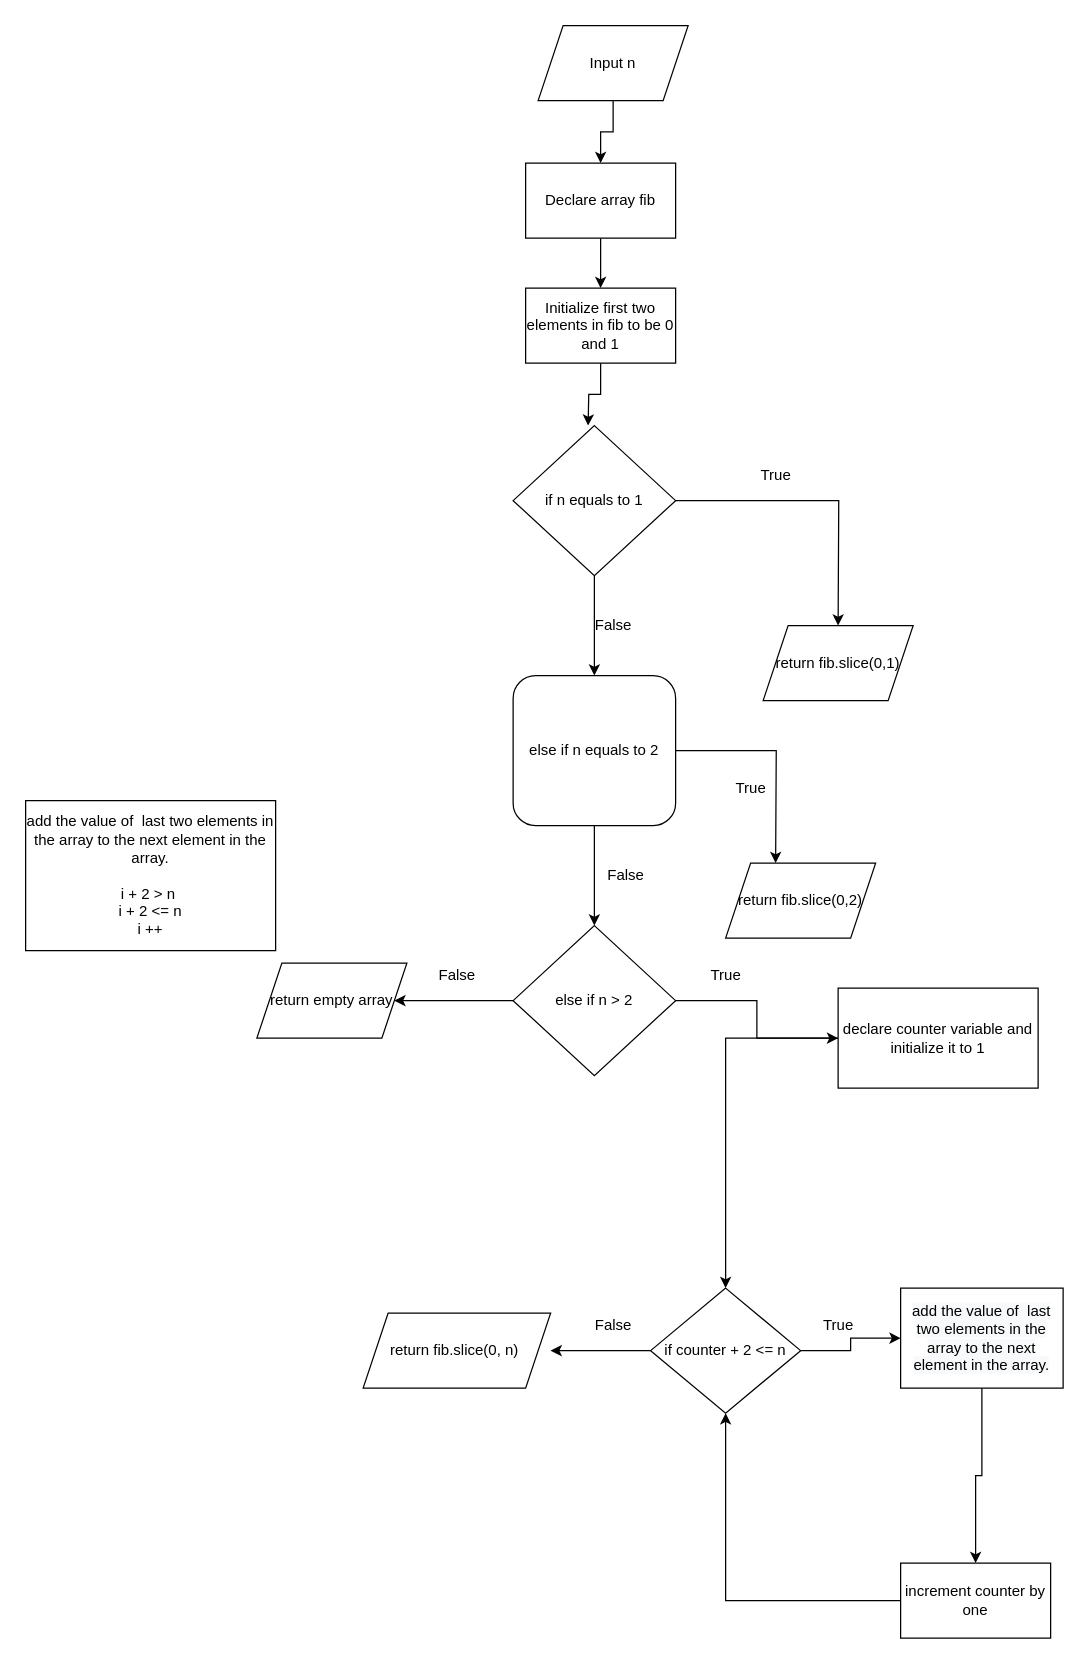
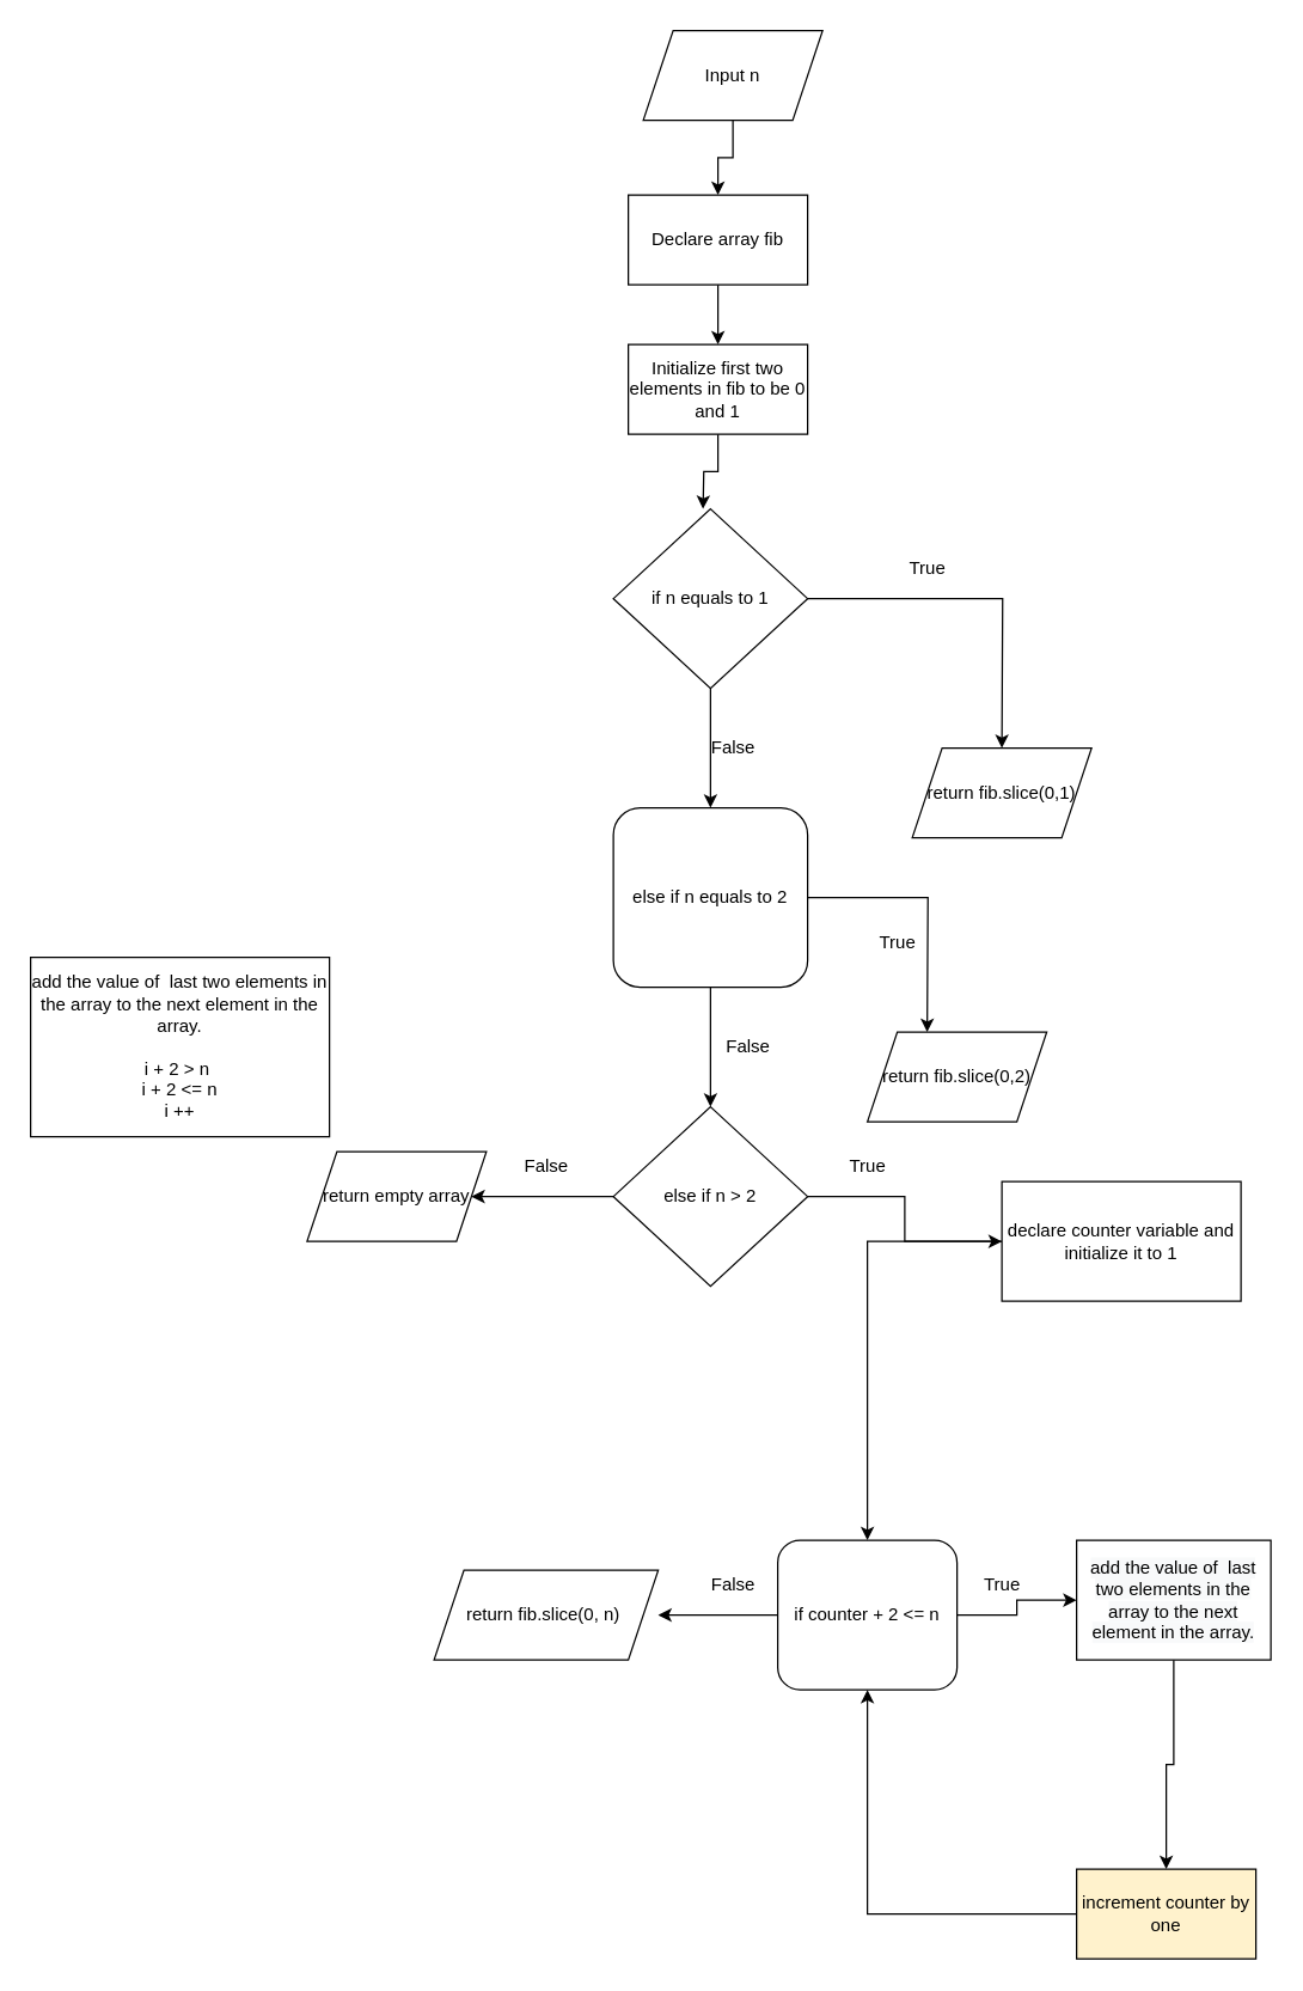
  <mxCell id="0" />
  <mxCell id="1" parent="0" />
  <mxCell id="2" value="" style="edgeStyle=orthogonalEdgeStyle;rounded=0;orthogonalLoop=1;jettySize=auto;html=1;" edge="1" parent="1" source="3" target="5"><mxGeometry relative="1" as="geometry" /></mxCell>
  <mxCell id="3" value="Input n" style="shape=parallelogram;perimeter=parallelogramPerimeter;whiteSpace=wrap;html=1;fixedSize=1;" vertex="1" parent="1"><mxGeometry x="430" y="20" width="120" height="60" as="geometry" /></mxCell>
  <mxCell id="4" value="" style="edgeStyle=orthogonalEdgeStyle;rounded=0;orthogonalLoop=1;jettySize=auto;html=1;" edge="1" parent="1" source="5" target="7"><mxGeometry relative="1" as="geometry" /></mxCell>
  <mxCell id="5" value="Declare array fib" style="rounded=0;whiteSpace=wrap;html=1;" vertex="1" parent="1"><mxGeometry x="420" y="130" width="120" height="60" as="geometry" /></mxCell>
  <mxCell id="6" value="" style="edgeStyle=orthogonalEdgeStyle;rounded=0;orthogonalLoop=1;jettySize=auto;html=1;" edge="1" parent="1" source="7"><mxGeometry relative="1" as="geometry"><mxPoint x="470" y="340" as="targetPoint" /></mxGeometry></mxCell>
  <mxCell id="7" value="Initialize first two elements in fib to be 0 and 1" style="rounded=0;whiteSpace=wrap;html=1;" vertex="1" parent="1"><mxGeometry x="420" y="230" width="120" height="60" as="geometry" /></mxCell>
  <mxCell id="8" value="" style="edgeStyle=orthogonalEdgeStyle;rounded=0;orthogonalLoop=1;jettySize=auto;html=1;" edge="1" parent="1" source="10"><mxGeometry relative="1" as="geometry"><mxPoint x="670" y="500" as="targetPoint" /></mxGeometry></mxCell>
  <mxCell id="9" value="" style="edgeStyle=orthogonalEdgeStyle;rounded=0;orthogonalLoop=1;jettySize=auto;html=1;" edge="1" parent="1" source="10" target="14"><mxGeometry relative="1" as="geometry" /></mxCell>
  <mxCell id="10" value="if n equals to 1" style="rhombus;whiteSpace=wrap;html=1;" vertex="1" parent="1"><mxGeometry x="410" y="340" width="130" height="120" as="geometry" /></mxCell>
  <mxCell id="11" value="True&lt;br&gt;" style="text;html=1;align=center;verticalAlign=middle;resizable=0;points=[];autosize=1;strokeColor=none;fillColor=none;" vertex="1" parent="1"><mxGeometry x="600" y="370" width="40" height="20" as="geometry" /></mxCell>
  <mxCell id="12" value="" style="edgeStyle=orthogonalEdgeStyle;rounded=0;orthogonalLoop=1;jettySize=auto;html=1;" edge="1" parent="1" source="14"><mxGeometry relative="1" as="geometry"><mxPoint x="620" y="690" as="targetPoint" /></mxGeometry></mxCell>
  <mxCell id="13" value="" style="edgeStyle=orthogonalEdgeStyle;rounded=0;orthogonalLoop=1;jettySize=auto;html=1;" edge="1" parent="1" source="14" target="19"><mxGeometry relative="1" as="geometry" /></mxCell>
  <mxCell id="14" value="else if n equals to 2" style="whiteSpace=wrap;html=1;rounded=1;" vertex="1" parent="1"><mxGeometry x="410" y="540" width="130" height="120" as="geometry" /></mxCell>
  <mxCell id="15" value="False" style="text;html=1;align=center;verticalAlign=middle;resizable=0;points=[];autosize=1;strokeColor=none;fillColor=none;" vertex="1" parent="1"><mxGeometry x="470" y="490" width="40" height="20" as="geometry" /></mxCell>
  <mxCell id="16" value="True" style="text;html=1;align=center;verticalAlign=middle;resizable=0;points=[];autosize=1;strokeColor=none;fillColor=none;" vertex="1" parent="1"><mxGeometry x="580" y="620" width="40" height="20" as="geometry" /></mxCell>
  <mxCell id="17" value="" style="edgeStyle=orthogonalEdgeStyle;rounded=0;orthogonalLoop=1;jettySize=auto;html=1;" edge="1" parent="1" source="19" target="21"><mxGeometry relative="1" as="geometry" /></mxCell>
  <mxCell id="18" value="" style="edgeStyle=orthogonalEdgeStyle;rounded=0;orthogonalLoop=1;jettySize=auto;html=1;" edge="1" parent="1" source="19" target="37"><mxGeometry relative="1" as="geometry" /></mxCell>
  <mxCell id="19" value="else if n &amp;gt; 2" style="rhombus;whiteSpace=wrap;html=1;" vertex="1" parent="1"><mxGeometry x="410" y="740" width="130" height="120" as="geometry" /></mxCell>
  <mxCell id="20" value="" style="edgeStyle=orthogonalEdgeStyle;rounded=0;orthogonalLoop=1;jettySize=auto;html=1;" edge="1" parent="1" source="21" target="25"><mxGeometry relative="1" as="geometry" /></mxCell>
  <mxCell id="21" value="declare counter variable and initialize it to 1" style="whiteSpace=wrap;html=1;" vertex="1" parent="1"><mxGeometry x="670" y="790" width="160" height="80" as="geometry" /></mxCell>
  <mxCell id="22" value="add the value of&amp;nbsp; last two elements in the array to the next element in the array.&lt;br&gt;&amp;nbsp;&lt;br&gt;i + 2 &amp;gt; n&amp;nbsp;&lt;br&gt;i + 2 &amp;lt;= n&lt;br&gt;i ++&lt;br&gt;" style="whiteSpace=wrap;html=1;" vertex="1" parent="1"><mxGeometry x="20" y="640" width="200" height="120" as="geometry" /></mxCell>
  <mxCell id="23" value="" style="edgeStyle=orthogonalEdgeStyle;rounded=0;orthogonalLoop=1;jettySize=auto;html=1;" edge="1" parent="1" source="25" target="27"><mxGeometry relative="1" as="geometry" /></mxCell>
  <mxCell id="24" value="" style="edgeStyle=orthogonalEdgeStyle;rounded=0;orthogonalLoop=1;jettySize=auto;html=1;" edge="1" parent="1" source="25"><mxGeometry relative="1" as="geometry"><mxPoint x="440" y="1080" as="targetPoint" /></mxGeometry></mxCell>
- <mxCell id="25" value="if counter + 2 &amp;lt;= n" style="rhombus;whiteSpace=wrap;html=1;" vertex="1" parent="1"><mxGeometry x="520" y="1030" width="120" height="100" as="geometry" /></mxCell>
+ <mxCell id="25" value="if counter + 2 &amp;lt;= n" style="whiteSpace=wrap;html=1;rounded=1;" vertex="1" parent="1"><mxGeometry x="520" y="1030" width="120" height="100" as="geometry" /></mxCell>
  <mxCell id="26" value="" style="edgeStyle=orthogonalEdgeStyle;rounded=0;orthogonalLoop=1;jettySize=auto;html=1;" edge="1" parent="1" source="27" target="31"><mxGeometry relative="1" as="geometry" /></mxCell>
  <mxCell id="27" value="&#10;&#10;&lt;span style=&quot;color: rgb(0, 0, 0); font-family: helvetica; font-size: 12px; font-style: normal; font-weight: 400; letter-spacing: normal; text-align: center; text-indent: 0px; text-transform: none; word-spacing: 0px; background-color: rgb(248, 249, 250); display: inline; float: none;&quot;&gt;add the value of&amp;nbsp; last two elements in the array to the next element in the array.&lt;/span&gt;&#10;&#10;" style="whiteSpace=wrap;html=1;" vertex="1" parent="1"><mxGeometry x="720" y="1030" width="130" height="80" as="geometry" /></mxCell>
  <mxCell id="28" value="True&lt;br&gt;" style="text;html=1;align=center;verticalAlign=middle;resizable=0;points=[];autosize=1;strokeColor=none;fillColor=none;" vertex="1" parent="1"><mxGeometry x="560" y="770" width="40" height="20" as="geometry" /></mxCell>
  <mxCell id="29" value="True" style="text;html=1;align=center;verticalAlign=middle;resizable=0;points=[];autosize=1;strokeColor=none;fillColor=none;" vertex="1" parent="1"><mxGeometry x="650" y="1050" width="40" height="20" as="geometry" /></mxCell>
  <mxCell id="30" value="" style="edgeStyle=orthogonalEdgeStyle;rounded=0;orthogonalLoop=1;jettySize=auto;html=1;entryX=0.5;entryY=1;entryDx=0;entryDy=0;" edge="1" parent="1" source="31" target="25"><mxGeometry relative="1" as="geometry"><mxPoint x="570" y="1190" as="targetPoint" /></mxGeometry></mxCell>
- <mxCell id="31" value="increment counter by one" style="whiteSpace=wrap;html=1;" vertex="1" parent="1"><mxGeometry x="720" y="1250" width="120" height="60" as="geometry" /></mxCell>
+ <mxCell id="31" value="increment counter by one" style="whiteSpace=wrap;html=1;fillColor=#fff2cc;" vertex="1" parent="1"><mxGeometry x="720" y="1250" width="120" height="60" as="geometry" /></mxCell>
  <mxCell id="32" value="&lt;span&gt;return fib.slice(0,1)&lt;/span&gt;" style="shape=parallelogram;perimeter=parallelogramPerimeter;whiteSpace=wrap;html=1;fixedSize=1;" vertex="1" parent="1"><mxGeometry x="610" y="500" width="120" height="60" as="geometry" /></mxCell>
  <mxCell id="33" value="&lt;span&gt;return fib.slice(0,2)&lt;/span&gt;" style="shape=parallelogram;perimeter=parallelogramPerimeter;whiteSpace=wrap;html=1;fixedSize=1;" vertex="1" parent="1"><mxGeometry x="580" y="690" width="120" height="60" as="geometry" /></mxCell>
  <mxCell id="34" value="return fib.slice(0, n)&amp;nbsp;" style="shape=parallelogram;perimeter=parallelogramPerimeter;whiteSpace=wrap;html=1;fixedSize=1;" vertex="1" parent="1"><mxGeometry x="290" y="1050" width="150" height="60" as="geometry" /></mxCell>
  <mxCell id="35" value="False&lt;br&gt;" style="text;html=1;align=center;verticalAlign=middle;resizable=0;points=[];autosize=1;strokeColor=none;fillColor=none;" vertex="1" parent="1"><mxGeometry x="470" y="1050" width="40" height="20" as="geometry" /></mxCell>
  <mxCell id="36" value="False" style="text;html=1;align=center;verticalAlign=middle;resizable=0;points=[];autosize=1;strokeColor=none;fillColor=none;" vertex="1" parent="1"><mxGeometry x="480" y="690" width="40" height="20" as="geometry" /></mxCell>
  <mxCell id="37" value="return empty array" style="shape=parallelogram;perimeter=parallelogramPerimeter;whiteSpace=wrap;html=1;fixedSize=1;" vertex="1" parent="1"><mxGeometry x="205" y="770" width="120" height="60" as="geometry" /></mxCell>
  <mxCell id="38" value="False" style="text;html=1;align=center;verticalAlign=middle;resizable=0;points=[];autosize=1;strokeColor=none;fillColor=none;" vertex="1" parent="1"><mxGeometry x="345" y="770" width="40" height="20" as="geometry" /></mxCell>
